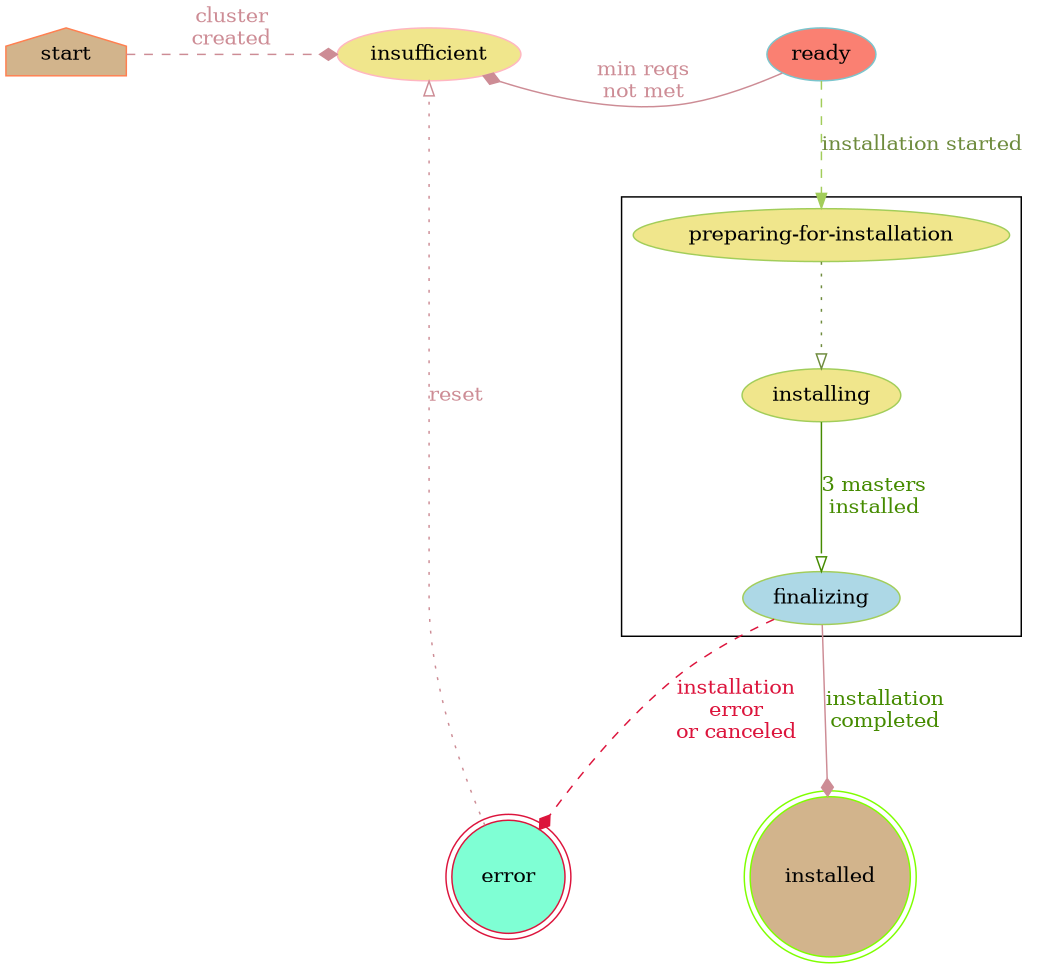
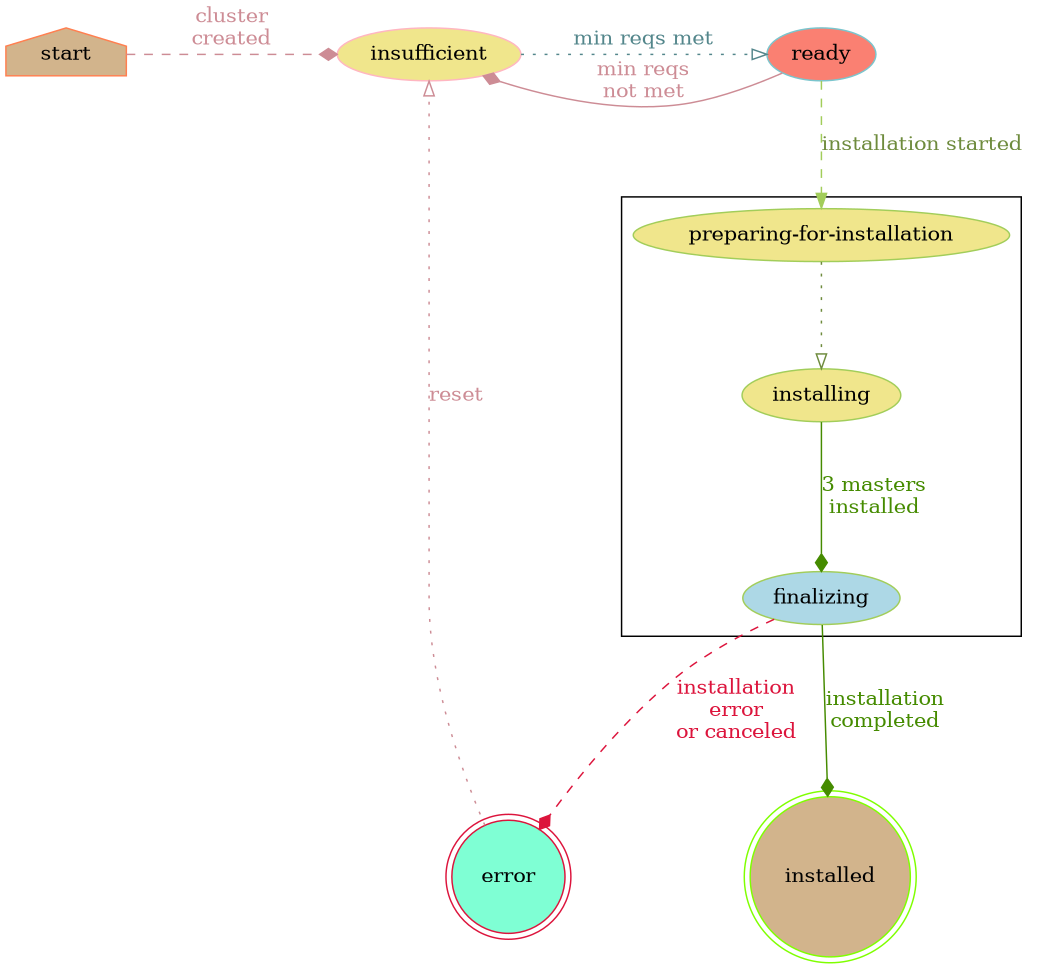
  digraph {
    compound=true
    newrank=false
    nodesep=1.0
    ranksep=1.0
    node [color=darkolivegreen3 fillcolor=khaki style=filled]
    edge [arrowhead=diamond color=lightpink3 fontcolor=lightpink3 style=dashed]
    start [color=coral fillcolor=tan shape=house]
    installed [color=chartreuse fillcolor=tan shape=doublecircle]
    insufficient [color=lightpink]
    ready [color=cadetblue3 fillcolor=salmon]
    error [color=crimson fillcolor=aquamarine shape=doublecircle]
    "preparing-for-installation"
    installing
    finalizing [fillcolor=lightblue]
    subgraph sub_1 {
      rank=min
      start
    }
    subgraph sub_2 {
      rank=max
      installed
    }
    subgraph sub_3 {
      rank=same
      start
      insufficient
      ready
    }
    subgraph sub_4 {
      rank=same
      installed
      error
    }
    subgraph cluster_5 {
      "preparing-for-installation"
      installing
      finalizing
    }
    start -> insufficient [label="cluster\ncreated"]
+   insufficient -> ready [arrowhead=onormal color=cadetblue4 fontcolor=cadetblue4 label="min reqs met" style=dotted]
    ready -> insufficient [label="min reqs\nnot met" style=solid]
    ready -> "preparing-for-installation" [arrowhead=normal color=darkolivegreen3 fontcolor=darkolivegreen4 label="installation started"]
    error -> insufficient [arrowhead=onormal label=reset style=dotted]
    "preparing-for-installation" -> installing [arrowhead=onormal color=darkolivegreen4 style=dotted fontcolor=""]
-   installing -> finalizing [arrowhead=onormal color=chartreuse4 fontcolor=chartreuse4 label="3 masters\ninstalled" style=solid]
-   finalizing -> installed [fontcolor=chartreuse4 label="installation\ncompleted" style=solid]
+   installing -> finalizing [color=chartreuse4 fontcolor=chartreuse4 label="3 masters\ninstalled" style=solid]
+   finalizing -> installed [color=chartreuse4 fontcolor=chartreuse4 label="installation\ncompleted" style=solid]
    finalizing -> error [color=crimson fontcolor=crimson label="installation\nerror\nor canceled"]
  }
